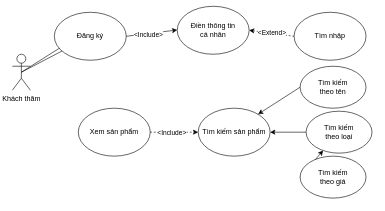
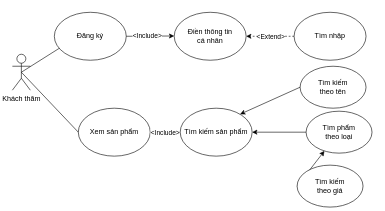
  <mxCell id="0" />
  <mxCell id="1" parent="0" />
  <mxCell id="2" value="Khách thăm&lt;br&gt;" style="shape=umlActor;verticalLabelPosition=bottom;verticalAlign=top;html=1;outlineConnect=0;overflow=visible;" vertex="1" parent="1"><mxGeometry x="20" y="90" width="30" height="60" as="geometry" /></mxCell>
  <mxCell id="3" value="" style="endArrow=none;html=1;rounded=0;exitX=0.5;exitY=0.5;exitDx=0;exitDy=0;exitPerimeter=0;" edge="1" parent="1" source="2"><mxGeometry width="50" height="50" relative="1" as="geometry"><mxPoint x="80" y="120" as="sourcePoint" /><mxPoint x="130" y="60" as="targetPoint" /></mxGeometry></mxCell>
  <mxCell id="4" value="Xem sản phẩm" style="ellipse;whiteSpace=wrap;html=1;" vertex="1" parent="1"><mxGeometry x="130" y="180" width="120" height="80" as="geometry" /></mxCell>
- <mxCell id="5" value="" style="endArrow=none;html=1;rounded=0;exitX=0.5;exitY=0.5;exitDx=0;exitDy=0;exitPerimeter=0;" edge="1" parent="1" source="2" target="6"><mxGeometry width="50" height="50" relative="1" as="geometry"><mxPoint x="30" y="130" as="sourcePoint" /><mxPoint x="130" y="180" as="targetPoint" /></mxGeometry></mxCell>
+ <mxCell id="5" value="" style="endArrow=none;html=1;rounded=0;exitX=0.5;exitY=0.5;exitDx=0;exitDy=0;exitPerimeter=0;entryX=0;entryY=0.5;entryDx=0;entryDy=0;" edge="1" parent="1" source="2" target="4"><mxGeometry width="50" height="50" relative="1" as="geometry"><mxPoint x="30" y="130" as="sourcePoint" /><mxPoint x="130" y="180" as="targetPoint" /></mxGeometry></mxCell>
  <mxCell id="6" value="Đăng ký" style="ellipse;whiteSpace=wrap;html=1;" vertex="1" parent="1"><mxGeometry x="90" y="20" width="120" height="80" as="geometry" /></mxCell>
  <mxCell id="7" value="" style="endArrow=classic;html=1;rounded=0;exitX=1;exitY=0.5;exitDx=0;exitDy=0;dashed=1;" edge="1" parent="1" source="4" target="9"><mxGeometry width="50" height="50" relative="1" as="geometry"><mxPoint x="270" y="190" as="sourcePoint" /><mxPoint x="370" y="180" as="targetPoint" /></mxGeometry></mxCell>
  <mxCell id="8" value="&amp;lt;Include&amp;gt;" style="edgeLabel;html=1;align=center;verticalAlign=middle;resizable=0;points=[];" vertex="1" connectable="0" parent="7"><mxGeometry x="-0.267" y="1" relative="1" as="geometry"><mxPoint x="6" y="1" as="offset" /></mxGeometry></mxCell>
- <mxCell id="9" value="Tìm kiếm sản phẩm" style="ellipse;whiteSpace=wrap;html=1;" vertex="1" parent="1"><mxGeometry x="330" y="180" width="120" height="80" as="geometry" /></mxCell>
+ <mxCell id="9" value="Tìm kiếm sản phẩm" style="ellipse;whiteSpace=wrap;html=1;" vertex="1" parent="1"><mxGeometry x="300" y="180" width="120" height="80" as="geometry" /></mxCell>
  <mxCell id="10" value="" style="endArrow=classic;html=1;rounded=0;exitX=0;exitY=0.5;exitDx=0;exitDy=0;" edge="1" parent="1" target="13" source="14"><mxGeometry width="50" height="50" relative="1" as="geometry"><mxPoint x="570" y="260" as="sourcePoint" /><mxPoint x="510" y="250" as="targetPoint" /></mxGeometry></mxCell>
  <mxCell id="11" value="" style="endArrow=classic;html=1;rounded=0;exitX=0;exitY=0.5;exitDx=0;exitDy=0;entryX=1;entryY=0.5;entryDx=0;entryDy=0;" edge="1" parent="1" source="13" target="9"><mxGeometry width="50" height="50" relative="1" as="geometry"><mxPoint x="570" y="179.71" as="sourcePoint" /><mxPoint x="490" y="179.71" as="targetPoint" /></mxGeometry></mxCell>
  <mxCell id="12" value="Tìm kiếm &lt;br&gt;theo tên" style="ellipse;whiteSpace=wrap;html=1;" vertex="1" parent="1"><mxGeometry x="500" y="110" width="110" height="70" as="geometry" /></mxCell>
- <mxCell id="13" value="Tìm kiếm &lt;br&gt;theo loại" style="ellipse;whiteSpace=wrap;html=1;" vertex="1" parent="1"><mxGeometry x="510" y="185" width="110" height="70" as="geometry" /></mxCell>
- <mxCell id="14" value="Tìm kiếm&lt;br&gt;theo giá" style="ellipse;whiteSpace=wrap;html=1;" vertex="1" parent="1"><mxGeometry x="500" y="260" width="110" height="70" as="geometry" /></mxCell>
+ <mxCell id="13" value="Tìm phẩm &lt;br&gt;theo loại" style="ellipse;whiteSpace=wrap;html=1;" vertex="1" parent="1"><mxGeometry x="510" y="185" width="110" height="70" as="geometry" /></mxCell>
+ <mxCell id="14" value="Tìm kiếm&lt;br&gt;theo giá" style="ellipse;whiteSpace=wrap;html=1;" vertex="1" parent="1"><mxGeometry x="495" y="275" width="110" height="70" as="geometry" /></mxCell>
  <mxCell id="15" value="" style="endArrow=classic;html=1;rounded=0;entryX=0.833;entryY=0.125;entryDx=0;entryDy=0;entryPerimeter=0;exitX=0;exitY=0.5;exitDx=0;exitDy=0;" edge="1" parent="1" source="12" target="9"><mxGeometry width="50" height="50" relative="1" as="geometry"><mxPoint x="560" y="130" as="sourcePoint" /><mxPoint x="480" y="130" as="targetPoint" /></mxGeometry></mxCell>
  <mxCell id="16" value="" style="endArrow=classic;html=1;rounded=0;dashed=0;exitX=1;exitY=0.5;exitDx=0;exitDy=0;entryX=0;entryY=0.494;entryDx=0;entryDy=0;entryPerimeter=0;" edge="1" parent="1" source="6" target="18"><mxGeometry width="50" height="50" relative="1" as="geometry"><mxPoint x="280" y="60" as="sourcePoint" /><mxPoint x="370" y="59.5" as="targetPoint" /></mxGeometry></mxCell>
  <mxCell id="17" value="&amp;lt;Include&amp;gt;" style="edgeLabel;html=1;align=center;verticalAlign=middle;resizable=0;points=[];" vertex="1" connectable="0" parent="16"><mxGeometry x="-0.267" y="1" relative="1" as="geometry"><mxPoint x="6" y="1" as="offset" /></mxGeometry></mxCell>
- <mxCell id="18" value="Điền thông tin&lt;br&gt;cá nhân" style="ellipse;whiteSpace=wrap;html=1;" vertex="1" parent="1"><mxGeometry x="295" y="10" width="120" height="80" as="geometry" /></mxCell>
+ <mxCell id="18" value="Điền thông tin&lt;br&gt;cá nhân" style="ellipse;whiteSpace=wrap;html=1;" vertex="1" parent="1"><mxGeometry x="290" y="20" width="120" height="80" as="geometry" /></mxCell>
  <mxCell id="19" value="" style="endArrow=classic;html=1;rounded=0;dashed=1;entryX=1;entryY=0.5;entryDx=0;entryDy=0;exitX=0;exitY=0.5;exitDx=0;exitDy=0;" edge="1" parent="1" source="21" target="18"><mxGeometry width="50" height="50" relative="1" as="geometry"><mxPoint x="500" y="110" as="sourcePoint" /><mxPoint x="530" y="60" as="targetPoint" /></mxGeometry></mxCell>
  <mxCell id="20" value="&amp;lt;Extend&amp;gt;" style="edgeLabel;html=1;align=center;verticalAlign=middle;resizable=0;points=[];" vertex="1" connectable="0" parent="19"><mxGeometry x="0.258" y="-1" relative="1" as="geometry"><mxPoint x="10" y="1" as="offset" /></mxGeometry></mxCell>
  <mxCell id="21" value="Tìm nhập" style="ellipse;whiteSpace=wrap;html=1;" vertex="1" parent="1"><mxGeometry x="490" y="20" width="120" height="80" as="geometry" /></mxCell>
